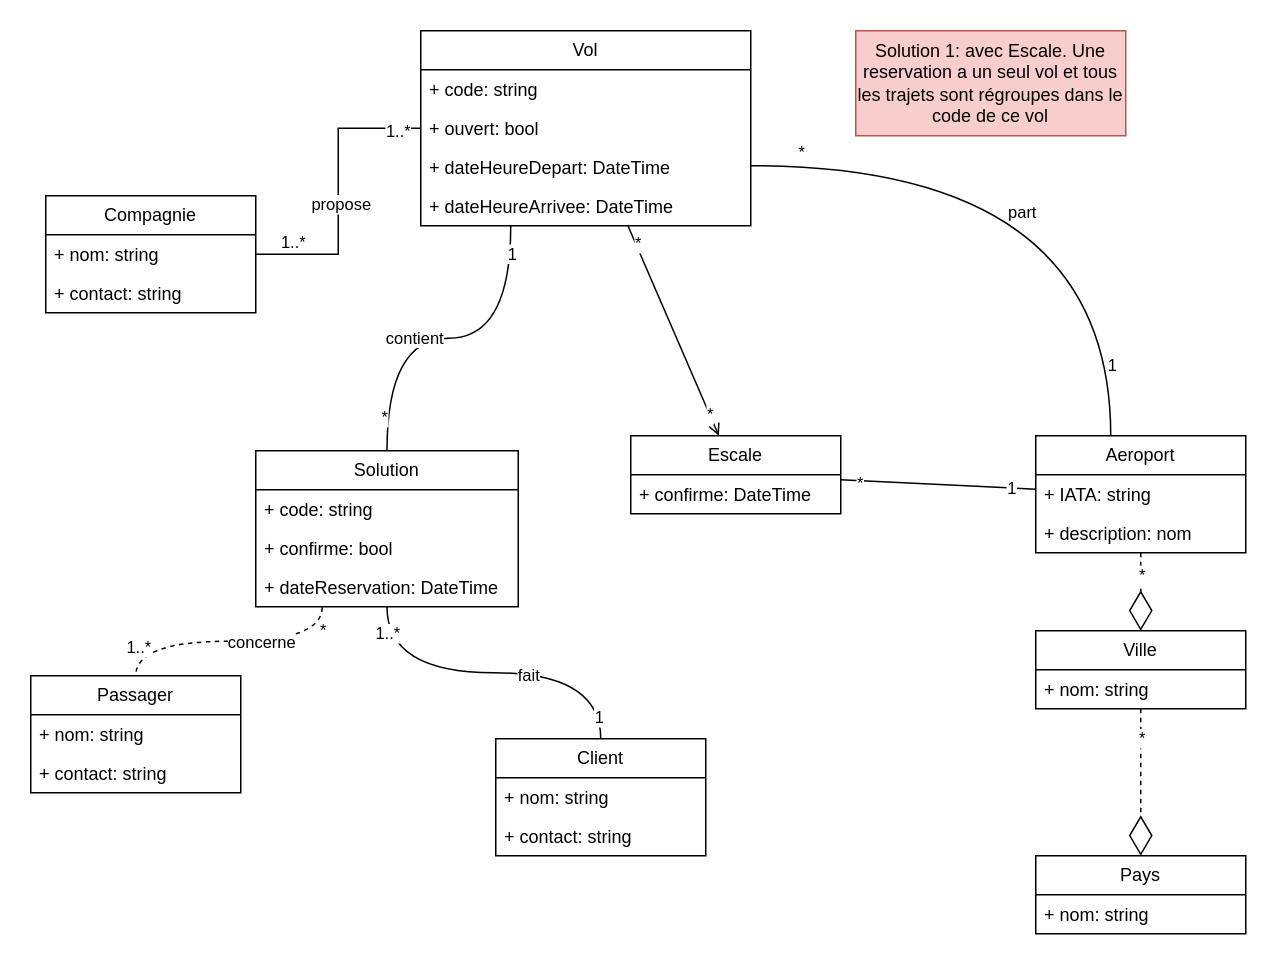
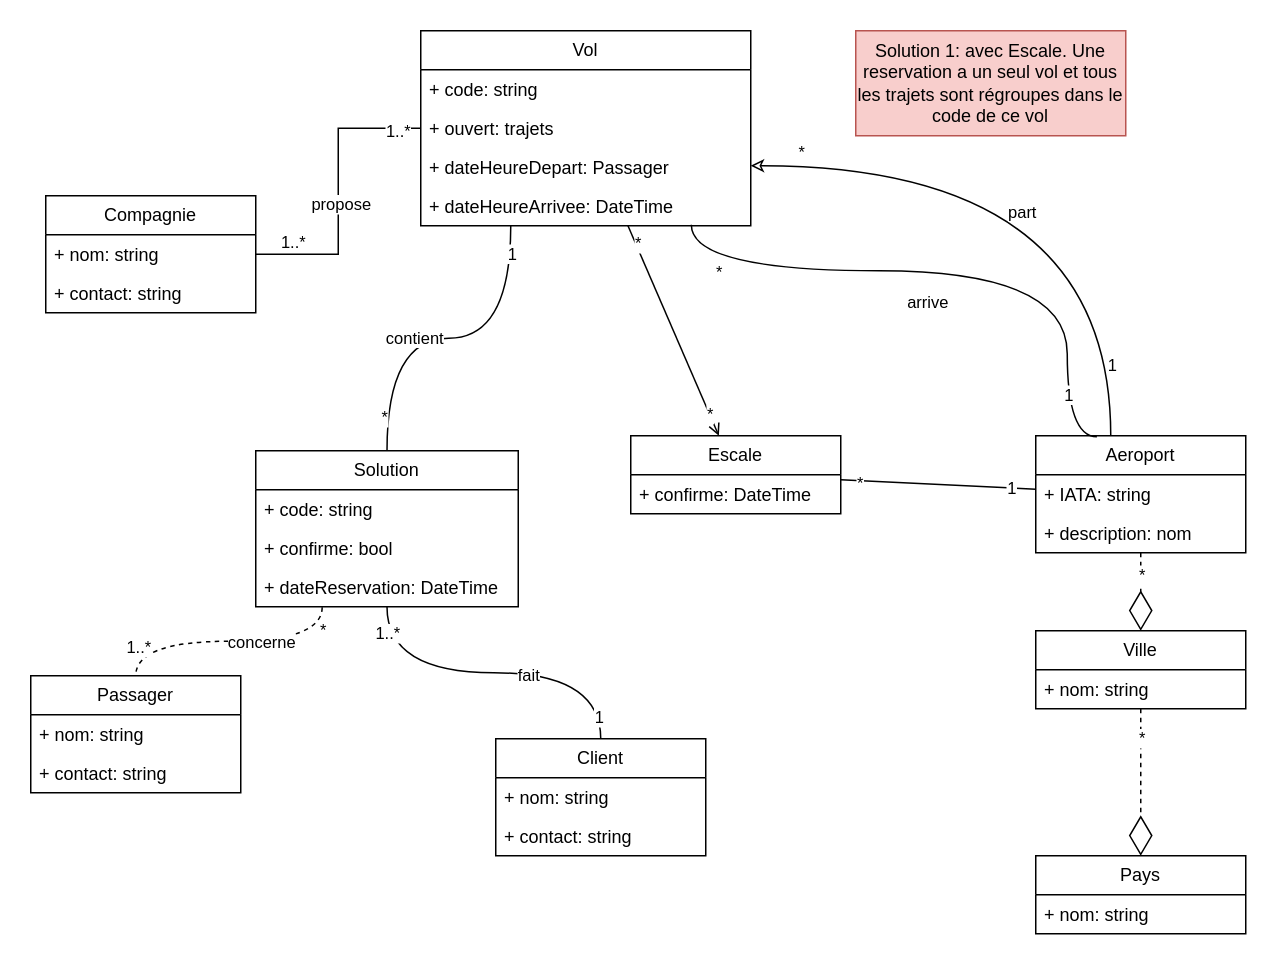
  <mxCell id="0" />
  <mxCell id="1" parent="0" />
  <mxCell id="2" style="edgeStyle=orthogonalEdgeStyle;rounded=0;orthogonalLoop=1;jettySize=auto;html=1;endArrow=none;endFill=0;" parent="1" source="6" target="12" edge="1"><mxGeometry relative="1" as="geometry"><mxPoint x="200" y="201.974" as="sourcePoint" /><mxPoint x="390" y="293" as="targetPoint" /></mxGeometry></mxCell>
  <mxCell id="3" value="1..*" style="edgeLabel;html=1;align=center;verticalAlign=middle;resizable=0;points=[];" parent="2" vertex="1" connectable="0"><mxGeometry x="0.84" y="-1" relative="1" as="geometry"><mxPoint as="offset" /></mxGeometry></mxCell>
  <mxCell id="4" value="1..*" style="edgeLabel;html=1;align=center;verticalAlign=middle;resizable=0;points=[];" parent="2" vertex="1" connectable="0"><mxGeometry x="-0.92" y="2" relative="1" as="geometry"><mxPoint x="16" y="-7" as="offset" /></mxGeometry></mxCell>
  <mxCell id="5" value="propose" style="edgeLabel;html=1;align=center;verticalAlign=middle;resizable=0;points=[];" parent="2" vertex="1" connectable="0"><mxGeometry x="-0.085" y="-1" relative="1" as="geometry"><mxPoint as="offset" /></mxGeometry></mxCell>
  <mxCell id="6" value="Compagnie" style="swimlane;fontStyle=0;childLayout=stackLayout;horizontal=1;startSize=26;fillColor=none;horizontalStack=0;resizeParent=1;resizeParentMax=0;resizeLast=0;collapsible=1;marginBottom=0;whiteSpace=wrap;html=1;" parent="1" vertex="1"><mxGeometry x="30" y="130" width="140" height="78" as="geometry" /></mxCell>
  <mxCell id="7" value="+ nom: string&amp;nbsp;" style="text;strokeColor=none;fillColor=none;align=left;verticalAlign=top;spacingLeft=4;spacingRight=4;overflow=hidden;rotatable=0;points=[[0,0.5],[1,0.5]];portConstraint=eastwest;whiteSpace=wrap;html=1;" parent="6" vertex="1"><mxGeometry y="26" width="140" height="26" as="geometry" /></mxCell>
  <mxCell id="8" value="+ contact: string" style="text;strokeColor=none;fillColor=none;align=left;verticalAlign=top;spacingLeft=4;spacingRight=4;overflow=hidden;rotatable=0;points=[[0,0.5],[1,0.5]];portConstraint=eastwest;whiteSpace=wrap;html=1;" parent="6" vertex="1"><mxGeometry y="52" width="140" height="26" as="geometry" /></mxCell>
  <mxCell id="9" style="edgeStyle=none;html=1;endArrow=open;endFill=0;" edge="1" parent="1" source="12" target="62"><mxGeometry relative="1" as="geometry" /></mxCell>
  <mxCell id="10" value="*" style="edgeLabel;html=1;align=center;verticalAlign=middle;resizable=0;points=[];" vertex="1" connectable="0" parent="9"><mxGeometry x="-0.835" y="1" relative="1" as="geometry"><mxPoint as="offset" /></mxGeometry></mxCell>
  <mxCell id="11" value="*" style="edgeLabel;html=1;align=center;verticalAlign=middle;resizable=0;points=[];" vertex="1" connectable="0" parent="9"><mxGeometry x="0.794" relative="1" as="geometry"><mxPoint as="offset" /></mxGeometry></mxCell>
  <mxCell id="12" value="Vol" style="swimlane;fontStyle=0;childLayout=stackLayout;horizontal=1;startSize=26;fillColor=none;horizontalStack=0;resizeParent=1;resizeParentMax=0;resizeLast=0;collapsible=1;marginBottom=0;whiteSpace=wrap;html=1;" parent="1" vertex="1"><mxGeometry x="280" y="20" width="220" height="130" as="geometry" /></mxCell>
  <mxCell id="13" value="+ code: string" style="text;strokeColor=none;fillColor=none;align=left;verticalAlign=top;spacingLeft=4;spacingRight=4;overflow=hidden;rotatable=0;points=[[0,0.5],[1,0.5]];portConstraint=eastwest;whiteSpace=wrap;html=1;" parent="12" vertex="1"><mxGeometry y="26" width="220" height="26" as="geometry" /></mxCell>
- <mxCell id="14" value="+ ouvert: bool" style="text;strokeColor=none;fillColor=none;align=left;verticalAlign=top;spacingLeft=4;spacingRight=4;overflow=hidden;rotatable=0;points=[[0,0.5],[1,0.5]];portConstraint=eastwest;whiteSpace=wrap;html=1;" parent="12" vertex="1"><mxGeometry y="52" width="220" height="26" as="geometry" /></mxCell>
- <mxCell id="15" value="+ dateHeureDepart: DateTime" style="text;strokeColor=none;fillColor=none;align=left;verticalAlign=top;spacingLeft=4;spacingRight=4;overflow=hidden;rotatable=0;points=[[0,0.5],[1,0.5]];portConstraint=eastwest;whiteSpace=wrap;html=1;" parent="12" vertex="1"><mxGeometry y="78" width="220" height="26" as="geometry" /></mxCell>
+ <mxCell id="14" value="+ ouvert: trajets" style="text;strokeColor=none;fillColor=none;align=left;verticalAlign=top;spacingLeft=4;spacingRight=4;overflow=hidden;rotatable=0;points=[[0,0.5],[1,0.5]];portConstraint=eastwest;whiteSpace=wrap;html=1;" parent="12" vertex="1"><mxGeometry y="52" width="220" height="26" as="geometry" /></mxCell>
+ <mxCell id="15" value="+ dateHeureDepart: Passager" style="text;strokeColor=none;fillColor=none;align=left;verticalAlign=top;spacingLeft=4;spacingRight=4;overflow=hidden;rotatable=0;points=[[0,0.5],[1,0.5]];portConstraint=eastwest;whiteSpace=wrap;html=1;" parent="12" vertex="1"><mxGeometry y="78" width="220" height="26" as="geometry" /></mxCell>
  <mxCell id="16" value="+ dateHeureArrivee: DateTime" style="text;strokeColor=none;fillColor=none;align=left;verticalAlign=top;spacingLeft=4;spacingRight=4;overflow=hidden;rotatable=0;points=[[0,0.5],[1,0.5]];portConstraint=eastwest;whiteSpace=wrap;html=1;" parent="12" vertex="1"><mxGeometry y="104" width="220" height="26" as="geometry" /></mxCell>
  <mxCell id="17" style="edgeStyle=orthogonalEdgeStyle;rounded=0;orthogonalLoop=1;jettySize=auto;html=1;endArrow=none;endFill=0;curved=1;" parent="1" source="21" target="31" edge="1"><mxGeometry relative="1" as="geometry" /></mxCell>
  <mxCell id="18" value="1..*" style="edgeLabel;html=1;align=center;verticalAlign=middle;resizable=0;points=[];" parent="17" vertex="1" connectable="0"><mxGeometry x="0.845" relative="1" as="geometry"><mxPoint as="offset" /></mxGeometry></mxCell>
  <mxCell id="19" value="fait" style="edgeLabel;html=1;align=center;verticalAlign=middle;resizable=0;points=[];" parent="17" vertex="1" connectable="0"><mxGeometry x="-0.197" y="1" relative="1" as="geometry"><mxPoint as="offset" /></mxGeometry></mxCell>
  <mxCell id="20" value="1" style="edgeLabel;html=1;align=center;verticalAlign=middle;resizable=0;points=[];" parent="17" vertex="1" connectable="0"><mxGeometry x="-0.866" y="2" relative="1" as="geometry"><mxPoint as="offset" /></mxGeometry></mxCell>
  <mxCell id="21" value="Client" style="swimlane;fontStyle=0;childLayout=stackLayout;horizontal=1;startSize=26;fillColor=none;horizontalStack=0;resizeParent=1;resizeParentMax=0;resizeLast=0;collapsible=1;marginBottom=0;whiteSpace=wrap;html=1;" parent="1" vertex="1"><mxGeometry x="330" y="492" width="140" height="78" as="geometry" /></mxCell>
  <mxCell id="22" value="+ nom: string&amp;nbsp;" style="text;strokeColor=none;fillColor=none;align=left;verticalAlign=top;spacingLeft=4;spacingRight=4;overflow=hidden;rotatable=0;points=[[0,0.5],[1,0.5]];portConstraint=eastwest;whiteSpace=wrap;html=1;" parent="21" vertex="1"><mxGeometry y="26" width="140" height="26" as="geometry" /></mxCell>
  <mxCell id="23" value="+ contact: string" style="text;strokeColor=none;fillColor=none;align=left;verticalAlign=top;spacingLeft=4;spacingRight=4;overflow=hidden;rotatable=0;points=[[0,0.5],[1,0.5]];portConstraint=eastwest;whiteSpace=wrap;html=1;" parent="21" vertex="1"><mxGeometry y="52" width="140" height="26" as="geometry" /></mxCell>
  <mxCell id="24" value="Passager" style="swimlane;fontStyle=0;childLayout=stackLayout;horizontal=1;startSize=26;fillColor=none;horizontalStack=0;resizeParent=1;resizeParentMax=0;resizeLast=0;collapsible=1;marginBottom=0;whiteSpace=wrap;html=1;" parent="1" vertex="1"><mxGeometry x="20" y="450" width="140" height="78" as="geometry" /></mxCell>
  <mxCell id="25" value="+ nom: string&amp;nbsp;" style="text;strokeColor=none;fillColor=none;align=left;verticalAlign=top;spacingLeft=4;spacingRight=4;overflow=hidden;rotatable=0;points=[[0,0.5],[1,0.5]];portConstraint=eastwest;whiteSpace=wrap;html=1;" parent="24" vertex="1"><mxGeometry y="26" width="140" height="26" as="geometry" /></mxCell>
  <mxCell id="26" value="+ contact: string" style="text;strokeColor=none;fillColor=none;align=left;verticalAlign=top;spacingLeft=4;spacingRight=4;overflow=hidden;rotatable=0;points=[[0,0.5],[1,0.5]];portConstraint=eastwest;whiteSpace=wrap;html=1;" parent="24" vertex="1"><mxGeometry y="52" width="140" height="26" as="geometry" /></mxCell>
  <mxCell id="27" style="edgeStyle=orthogonalEdgeStyle;rounded=0;orthogonalLoop=1;jettySize=auto;html=1;endArrow=none;endFill=0;exitX=0.253;exitY=1.013;exitDx=0;exitDy=0;exitPerimeter=0;curved=1;dashed=1;" parent="1" source="34" target="24" edge="1"><mxGeometry relative="1" as="geometry" /></mxCell>
  <mxCell id="28" value="concerne" style="edgeLabel;html=1;align=center;verticalAlign=middle;resizable=0;points=[];" parent="27" vertex="1" connectable="0"><mxGeometry x="-0.255" relative="1" as="geometry"><mxPoint as="offset" /></mxGeometry></mxCell>
  <mxCell id="29" value="1..*" style="edgeLabel;html=1;align=center;verticalAlign=middle;resizable=0;points=[];" parent="27" vertex="1" connectable="0"><mxGeometry x="0.769" y="1" relative="1" as="geometry"><mxPoint as="offset" /></mxGeometry></mxCell>
  <mxCell id="30" value="*" style="edgeLabel;html=1;align=center;verticalAlign=middle;resizable=0;points=[];" parent="27" vertex="1" connectable="0"><mxGeometry x="-0.829" relative="1" as="geometry"><mxPoint as="offset" /></mxGeometry></mxCell>
  <mxCell id="31" value="Solution" style="swimlane;fontStyle=0;childLayout=stackLayout;horizontal=1;startSize=26;fillColor=none;horizontalStack=0;resizeParent=1;resizeParentMax=0;resizeLast=0;collapsible=1;marginBottom=0;whiteSpace=wrap;html=1;" parent="1" vertex="1"><mxGeometry x="170" y="300" width="175" height="104" as="geometry" /></mxCell>
  <mxCell id="32" value="+ code: string&amp;nbsp;" style="text;strokeColor=none;fillColor=none;align=left;verticalAlign=top;spacingLeft=4;spacingRight=4;overflow=hidden;rotatable=0;points=[[0,0.5],[1,0.5]];portConstraint=eastwest;whiteSpace=wrap;html=1;" parent="31" vertex="1"><mxGeometry y="26" width="175" height="26" as="geometry" /></mxCell>
  <mxCell id="33" value="+ confirme: bool" style="text;strokeColor=none;fillColor=none;align=left;verticalAlign=top;spacingLeft=4;spacingRight=4;overflow=hidden;rotatable=0;points=[[0,0.5],[1,0.5]];portConstraint=eastwest;whiteSpace=wrap;html=1;" parent="31" vertex="1"><mxGeometry y="52" width="175" height="26" as="geometry" /></mxCell>
  <mxCell id="34" value="+ dateReservation: DateTime" style="text;strokeColor=none;fillColor=none;align=left;verticalAlign=top;spacingLeft=4;spacingRight=4;overflow=hidden;rotatable=0;points=[[0,0.5],[1,0.5]];portConstraint=eastwest;whiteSpace=wrap;html=1;" parent="31" vertex="1"><mxGeometry y="78" width="175" height="26" as="geometry" /></mxCell>
  <mxCell id="35" style="edgeStyle=orthogonalEdgeStyle;rounded=0;orthogonalLoop=1;jettySize=auto;html=1;endArrow=none;endFill=0;curved=1;" parent="1" source="31" target="12" edge="1"><mxGeometry relative="1" as="geometry"><mxPoint x="210" y="590" as="sourcePoint" /><mxPoint x="298" y="398" as="targetPoint" /><Array as="points"><mxPoint x="258" y="225" /><mxPoint x="340" y="225" /></Array></mxGeometry></mxCell>
  <mxCell id="36" value="1" style="edgeLabel;html=1;align=center;verticalAlign=middle;resizable=0;points=[];" parent="35" vertex="1" connectable="0"><mxGeometry x="0.845" relative="1" as="geometry"><mxPoint as="offset" /></mxGeometry></mxCell>
  <mxCell id="37" value="contient" style="edgeLabel;html=1;align=center;verticalAlign=middle;resizable=0;points=[];" parent="35" vertex="1" connectable="0"><mxGeometry x="-0.197" y="1" relative="1" as="geometry"><mxPoint as="offset" /></mxGeometry></mxCell>
  <mxCell id="38" value="*" style="edgeLabel;html=1;align=center;verticalAlign=middle;resizable=0;points=[];" parent="35" vertex="1" connectable="0"><mxGeometry x="-0.866" y="2" relative="1" as="geometry"><mxPoint y="-7" as="offset" /></mxGeometry></mxCell>
  <mxCell id="39" value="Aeroport" style="swimlane;fontStyle=0;childLayout=stackLayout;horizontal=1;startSize=26;fillColor=none;horizontalStack=0;resizeParent=1;resizeParentMax=0;resizeLast=0;collapsible=1;marginBottom=0;whiteSpace=wrap;html=1;" parent="1" vertex="1"><mxGeometry x="690" y="290" width="140" height="78" as="geometry" /></mxCell>
  <mxCell id="40" value="+ IATA: string" style="text;strokeColor=none;fillColor=none;align=left;verticalAlign=top;spacingLeft=4;spacingRight=4;overflow=hidden;rotatable=0;points=[[0,0.5],[1,0.5]];portConstraint=eastwest;whiteSpace=wrap;html=1;" parent="39" vertex="1"><mxGeometry y="26" width="140" height="26" as="geometry" /></mxCell>
  <mxCell id="41" value="+ description: nom" style="text;strokeColor=none;fillColor=none;align=left;verticalAlign=top;spacingLeft=4;spacingRight=4;overflow=hidden;rotatable=0;points=[[0,0.5],[1,0.5]];portConstraint=eastwest;whiteSpace=wrap;html=1;" parent="39" vertex="1"><mxGeometry y="52" width="140" height="26" as="geometry" /></mxCell>
  <mxCell id="42" value="Ville" style="swimlane;fontStyle=0;childLayout=stackLayout;horizontal=1;startSize=26;fillColor=none;horizontalStack=0;resizeParent=1;resizeParentMax=0;resizeLast=0;collapsible=1;marginBottom=0;whiteSpace=wrap;html=1;" parent="1" vertex="1"><mxGeometry x="690" y="420" width="140" height="52" as="geometry" /></mxCell>
  <mxCell id="43" value="+ nom: string" style="text;strokeColor=none;fillColor=none;align=left;verticalAlign=top;spacingLeft=4;spacingRight=4;overflow=hidden;rotatable=0;points=[[0,0.5],[1,0.5]];portConstraint=eastwest;whiteSpace=wrap;html=1;" parent="42" vertex="1"><mxGeometry y="26" width="140" height="26" as="geometry" /></mxCell>
  <mxCell id="44" value="Pays" style="swimlane;fontStyle=0;childLayout=stackLayout;horizontal=1;startSize=26;fillColor=none;horizontalStack=0;resizeParent=1;resizeParentMax=0;resizeLast=0;collapsible=1;marginBottom=0;whiteSpace=wrap;html=1;" parent="1" vertex="1"><mxGeometry x="690" y="570" width="140" height="52" as="geometry" /></mxCell>
  <mxCell id="45" value="+ nom: string" style="text;strokeColor=none;fillColor=none;align=left;verticalAlign=top;spacingLeft=4;spacingRight=4;overflow=hidden;rotatable=0;points=[[0,0.5],[1,0.5]];portConstraint=eastwest;whiteSpace=wrap;html=1;" parent="44" vertex="1"><mxGeometry y="26" width="140" height="26" as="geometry" /></mxCell>
  <mxCell id="46" value="" style="endArrow=diamondThin;endFill=0;endSize=24;html=1;rounded=0;dashed=1;" parent="1" source="42" target="44" edge="1"><mxGeometry width="160" relative="1" as="geometry"><mxPoint x="300" y="410" as="sourcePoint" /><mxPoint x="460" y="410" as="targetPoint" /></mxGeometry></mxCell>
  <mxCell id="47" value="*" style="edgeLabel;html=1;align=center;verticalAlign=middle;resizable=0;points=[];" parent="46" vertex="1" connectable="0"><mxGeometry x="-0.606" relative="1" as="geometry"><mxPoint as="offset" /></mxGeometry></mxCell>
  <mxCell id="48" value="" style="endArrow=diamondThin;endFill=0;endSize=24;html=1;rounded=0;dashed=1;" parent="1" source="39" target="42" edge="1"><mxGeometry width="160" relative="1" as="geometry"><mxPoint x="616" y="392" as="sourcePoint" /><mxPoint x="604" y="486" as="targetPoint" /></mxGeometry></mxCell>
  <mxCell id="49" value="*" style="edgeLabel;html=1;align=center;verticalAlign=middle;resizable=0;points=[];" parent="48" vertex="1" connectable="0"><mxGeometry x="-0.448" relative="1" as="geometry"><mxPoint as="offset" /></mxGeometry></mxCell>
- <mxCell id="50" style="edgeStyle=orthogonalEdgeStyle;rounded=0;orthogonalLoop=1;jettySize=auto;html=1;endArrow=none;endFill=0;curved=1;" parent="1" source="39" target="12" edge="1"><mxGeometry relative="1" as="geometry"><mxPoint x="315" y="339" as="sourcePoint" /><mxPoint x="390" y="178" as="targetPoint" /><Array as="points"><mxPoint x="740" y="110" /></Array></mxGeometry></mxCell>
+ <mxCell id="50" style="edgeStyle=orthogonalEdgeStyle;rounded=0;orthogonalLoop=1;jettySize=auto;html=1;endArrow=classic;endFill=0;curved=1;" parent="1" source="39" target="12" edge="1"><mxGeometry relative="1" as="geometry"><mxPoint x="315" y="339" as="sourcePoint" /><mxPoint x="390" y="178" as="targetPoint" /><Array as="points"><mxPoint x="740" y="110" /></Array></mxGeometry></mxCell>
  <mxCell id="51" value="*" style="edgeLabel;html=1;align=center;verticalAlign=middle;resizable=0;points=[];" parent="50" vertex="1" connectable="0"><mxGeometry x="0.845" relative="1" as="geometry"><mxPoint y="-10" as="offset" /></mxGeometry></mxCell>
  <mxCell id="52" value="part" style="edgeLabel;html=1;align=center;verticalAlign=middle;resizable=0;points=[];" parent="50" vertex="1" connectable="0"><mxGeometry x="-0.197" y="1" relative="1" as="geometry"><mxPoint x="-59" y="19" as="offset" /></mxGeometry></mxCell>
  <mxCell id="53" value="1" style="edgeLabel;html=1;align=center;verticalAlign=middle;resizable=0;points=[];" parent="50" vertex="1" connectable="0"><mxGeometry x="-0.866" y="2" relative="1" as="geometry"><mxPoint x="2" y="-20" as="offset" /></mxGeometry></mxCell>
+ <mxCell id="54" style="edgeStyle=orthogonalEdgeStyle;rounded=0;orthogonalLoop=1;jettySize=auto;html=1;endArrow=none;endFill=0;curved=1;exitX=0.291;exitY=0.009;exitDx=0;exitDy=0;exitPerimeter=0;entryX=0.82;entryY=0.971;entryDx=0;entryDy=0;entryPerimeter=0;" parent="1" source="39" target="16" edge="1"><mxGeometry relative="1" as="geometry"><mxPoint x="680" y="409" as="sourcePoint" /><mxPoint x="390" y="249" as="targetPoint" /><Array as="points"><mxPoint x="711" y="180" /><mxPoint x="460" y="180" /></Array></mxGeometry></mxCell>
+ <mxCell id="55" value="*" style="edgeLabel;html=1;align=center;verticalAlign=middle;resizable=0;points=[];" parent="54" vertex="1" connectable="0"><mxGeometry x="0.845" relative="1" as="geometry"><mxPoint x="17" as="offset" /></mxGeometry></mxCell>
+ <mxCell id="56" value="arrive" style="edgeLabel;html=1;align=center;verticalAlign=middle;resizable=0;points=[];" parent="54" vertex="1" connectable="0"><mxGeometry x="-0.197" y="1" relative="1" as="geometry"><mxPoint x="-59" y="19" as="offset" /></mxGeometry></mxCell>
+ <mxCell id="57" value="1" style="edgeLabel;html=1;align=center;verticalAlign=middle;resizable=0;points=[];" parent="54" vertex="1" connectable="0"><mxGeometry x="-0.866" y="2" relative="1" as="geometry"><mxPoint x="2" y="-20" as="offset" /></mxGeometry></mxCell>
  <mxCell id="58" value="Solution 1: avec Escale. Une reservation a un seul vol et tous les trajets sont régroupes dans le code de ce vol" style="text;html=1;strokeColor=#b85450;fillColor=#f8cecc;align=center;verticalAlign=middle;whiteSpace=wrap;rounded=0;" parent="1" vertex="1"><mxGeometry x="570" y="20" width="180" height="70" as="geometry" /></mxCell>
  <mxCell id="59" style="edgeStyle=none;html=1;endArrow=none;endFill=0;" edge="1" parent="1" source="62" target="39"><mxGeometry relative="1" as="geometry" /></mxCell>
  <mxCell id="60" value="1" style="edgeLabel;html=1;align=center;verticalAlign=middle;resizable=0;points=[];" vertex="1" connectable="0" parent="59"><mxGeometry x="0.749" relative="1" as="geometry"><mxPoint as="offset" /></mxGeometry></mxCell>
  <mxCell id="61" value="*" style="edgeLabel;html=1;align=center;verticalAlign=middle;resizable=0;points=[];" vertex="1" connectable="0" parent="59"><mxGeometry x="-0.804" y="-2" relative="1" as="geometry"><mxPoint as="offset" /></mxGeometry></mxCell>
  <mxCell id="62" value="Escale" style="swimlane;fontStyle=0;childLayout=stackLayout;horizontal=1;startSize=26;fillColor=none;horizontalStack=0;resizeParent=1;resizeParentMax=0;resizeLast=0;collapsible=1;marginBottom=0;whiteSpace=wrap;html=1;" vertex="1" parent="1"><mxGeometry x="420" y="290" width="140" height="52" as="geometry" /></mxCell>
  <mxCell id="63" value="+ confirme: DateTime" style="text;strokeColor=none;fillColor=none;align=left;verticalAlign=top;spacingLeft=4;spacingRight=4;overflow=hidden;rotatable=0;points=[[0,0.5],[1,0.5]];portConstraint=eastwest;whiteSpace=wrap;html=1;" vertex="1" parent="62"><mxGeometry y="26" width="140" height="26" as="geometry" /></mxCell>
